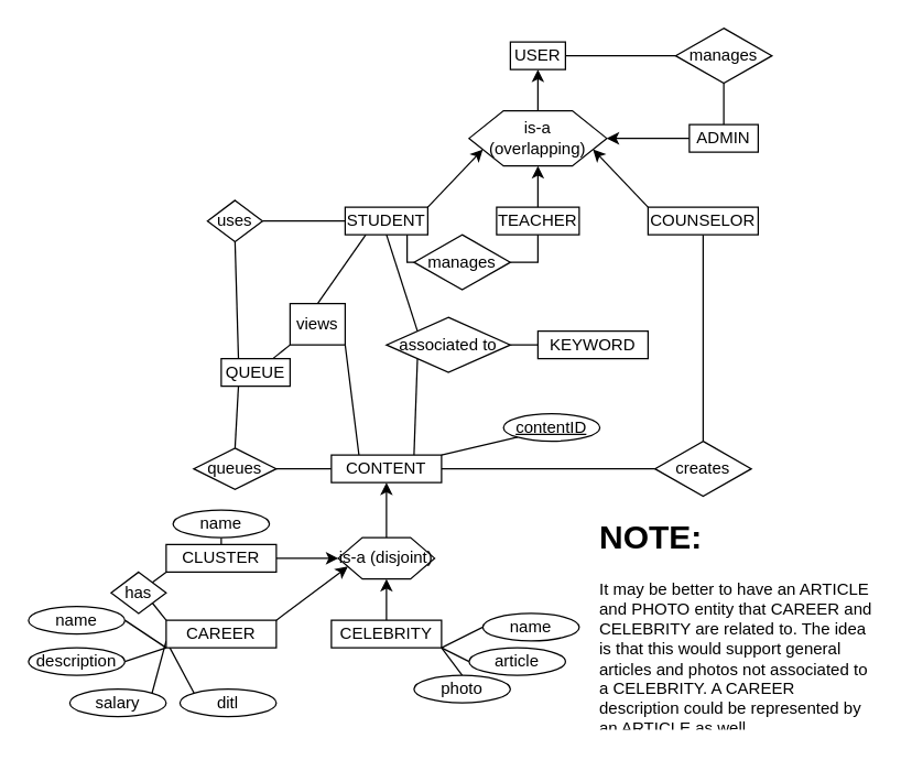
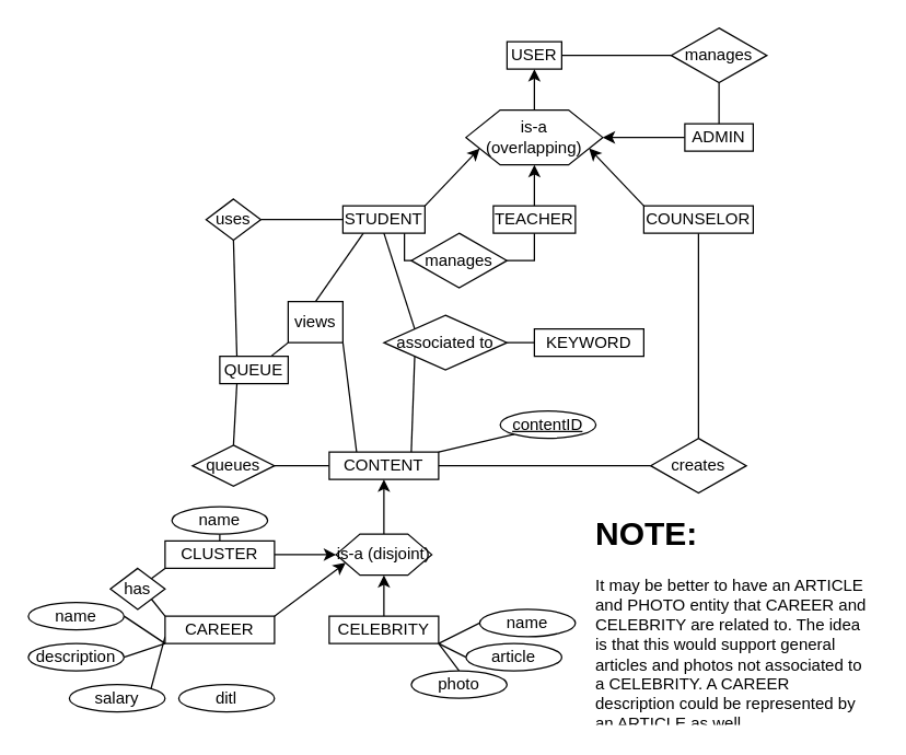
  <mxCell id="0" />
  <mxCell id="1" parent="0" />
  <mxCell id="2" value="USER" style="rounded=0;whiteSpace=wrap;html=1;" vertex="1" parent="1"><mxGeometry x="370" y="30" width="40" height="20" as="geometry" /></mxCell>
  <mxCell id="3" style="rounded=0;orthogonalLoop=1;jettySize=auto;html=1;exitX=1;exitY=0;exitDx=0;exitDy=0;entryX=0;entryY=0.75;entryDx=0;entryDy=0;" edge="1" parent="1" source="6" target="16"><mxGeometry relative="1" as="geometry" /></mxCell>
  <mxCell id="4" style="edgeStyle=none;rounded=0;orthogonalLoop=1;jettySize=auto;html=1;exitX=0;exitY=0.5;exitDx=0;exitDy=0;entryX=1;entryY=0.5;entryDx=0;entryDy=0;endArrow=none;endFill=0;" edge="1" parent="1" source="6" target="23"><mxGeometry relative="1" as="geometry" /></mxCell>
  <mxCell id="5" style="edgeStyle=none;rounded=0;orthogonalLoop=1;jettySize=auto;html=1;exitX=0.25;exitY=1;exitDx=0;exitDy=0;entryX=0.5;entryY=0;entryDx=0;entryDy=0;endArrow=none;endFill=0;" edge="1" parent="1" source="6" target="37"><mxGeometry relative="1" as="geometry" /></mxCell>
  <mxCell id="6" value="STUDENT" style="rounded=0;whiteSpace=wrap;html=1;" vertex="1" parent="1"><mxGeometry x="250" y="150" width="60" height="20" as="geometry" /></mxCell>
  <mxCell id="7" style="edgeStyle=orthogonalEdgeStyle;rounded=0;orthogonalLoop=1;jettySize=auto;html=1;exitX=0.5;exitY=0;exitDx=0;exitDy=0;entryX=0.5;entryY=1;entryDx=0;entryDy=0;" edge="1" parent="1" source="8" target="16"><mxGeometry relative="1" as="geometry" /></mxCell>
  <mxCell id="8" value="TEACHER" style="rounded=0;whiteSpace=wrap;html=1;" vertex="1" parent="1"><mxGeometry x="360" y="150" width="60" height="20" as="geometry" /></mxCell>
  <mxCell id="9" style="edgeStyle=none;rounded=0;orthogonalLoop=1;jettySize=auto;html=1;exitX=0;exitY=0.5;exitDx=0;exitDy=0;entryX=1;entryY=0.5;entryDx=0;entryDy=0;" edge="1" parent="1" source="11" target="16"><mxGeometry relative="1" as="geometry" /></mxCell>
  <mxCell id="10" style="edgeStyle=none;rounded=0;orthogonalLoop=1;jettySize=auto;html=1;exitX=0.5;exitY=0;exitDx=0;exitDy=0;entryX=0.5;entryY=1;entryDx=0;entryDy=0;endArrow=none;endFill=0;" edge="1" parent="1" source="11" target="18"><mxGeometry relative="1" as="geometry" /></mxCell>
  <mxCell id="11" value="ADMIN" style="rounded=0;whiteSpace=wrap;html=1;" vertex="1" parent="1"><mxGeometry x="500" y="90" width="50" height="20" as="geometry" /></mxCell>
  <mxCell id="12" style="edgeStyle=none;rounded=0;orthogonalLoop=1;jettySize=auto;html=1;exitX=0;exitY=0;exitDx=0;exitDy=0;entryX=1;entryY=0.75;entryDx=0;entryDy=0;" edge="1" parent="1" source="14" target="16"><mxGeometry relative="1" as="geometry" /></mxCell>
  <mxCell id="13" style="edgeStyle=none;rounded=0;orthogonalLoop=1;jettySize=auto;html=1;exitX=0.5;exitY=1;exitDx=0;exitDy=0;entryX=0.5;entryY=0;entryDx=0;entryDy=0;endArrow=none;endFill=0;" edge="1" parent="1" source="14" target="34"><mxGeometry relative="1" as="geometry" /></mxCell>
  <mxCell id="14" value="COUNSELOR" style="rounded=0;whiteSpace=wrap;html=1;" vertex="1" parent="1"><mxGeometry x="470" y="150" width="80" height="20" as="geometry" /></mxCell>
  <mxCell id="15" style="edgeStyle=none;rounded=0;orthogonalLoop=1;jettySize=auto;html=1;exitX=0.5;exitY=0;exitDx=0;exitDy=0;entryX=0.5;entryY=1;entryDx=0;entryDy=0;" edge="1" parent="1" source="16" target="2"><mxGeometry relative="1" as="geometry" /></mxCell>
  <mxCell id="16" value="is-a&lt;br&gt;(overlapping)" style="shape=hexagon;perimeter=hexagonPerimeter2;whiteSpace=wrap;html=1;" vertex="1" parent="1"><mxGeometry x="340" y="80" width="100" height="40" as="geometry" /></mxCell>
  <mxCell id="17" style="edgeStyle=none;rounded=0;orthogonalLoop=1;jettySize=auto;html=1;exitX=0;exitY=0.5;exitDx=0;exitDy=0;entryX=1;entryY=0.5;entryDx=0;entryDy=0;endArrow=none;endFill=0;" edge="1" parent="1" source="18" target="2"><mxGeometry relative="1" as="geometry" /></mxCell>
  <mxCell id="18" value="manages" style="rhombus;whiteSpace=wrap;html=1;" vertex="1" parent="1"><mxGeometry x="490" y="20" width="70" height="40" as="geometry" /></mxCell>
  <mxCell id="19" style="edgeStyle=orthogonalEdgeStyle;rounded=0;orthogonalLoop=1;jettySize=auto;html=1;exitX=1;exitY=0.5;exitDx=0;exitDy=0;entryX=0.5;entryY=1;entryDx=0;entryDy=0;endArrow=none;endFill=0;" edge="1" parent="1" source="21" target="8"><mxGeometry relative="1" as="geometry" /></mxCell>
  <mxCell id="20" style="edgeStyle=orthogonalEdgeStyle;rounded=0;orthogonalLoop=1;jettySize=auto;html=1;exitX=0;exitY=0.5;exitDx=0;exitDy=0;entryX=0.75;entryY=1;entryDx=0;entryDy=0;endArrow=none;endFill=0;" edge="1" parent="1" source="21" target="6"><mxGeometry relative="1" as="geometry" /></mxCell>
  <mxCell id="21" value="manages" style="rhombus;whiteSpace=wrap;html=1;" vertex="1" parent="1"><mxGeometry x="300" y="170" width="70" height="40" as="geometry" /></mxCell>
  <mxCell id="22" style="edgeStyle=none;rounded=0;orthogonalLoop=1;jettySize=auto;html=1;exitX=0.5;exitY=1;exitDx=0;exitDy=0;entryX=0.25;entryY=0;entryDx=0;entryDy=0;endArrow=none;endFill=0;" edge="1" parent="1" source="23" target="24"><mxGeometry relative="1" as="geometry" /></mxCell>
  <mxCell id="23" value="uses" style="rhombus;whiteSpace=wrap;html=1;" vertex="1" parent="1"><mxGeometry x="150" y="145" width="40" height="30" as="geometry" /></mxCell>
  <mxCell id="24" value="QUEUE" style="rounded=0;whiteSpace=wrap;html=1;" vertex="1" parent="1"><mxGeometry x="160" y="260" width="50" height="20" as="geometry" /></mxCell>
  <mxCell id="25" style="edgeStyle=none;rounded=0;orthogonalLoop=1;jettySize=auto;html=1;exitX=1;exitY=0.5;exitDx=0;exitDy=0;entryX=0;entryY=0.5;entryDx=0;entryDy=0;endArrow=none;endFill=0;" edge="1" parent="1" source="29" target="34"><mxGeometry relative="1" as="geometry" /></mxCell>
  <mxCell id="26" style="edgeStyle=none;rounded=0;orthogonalLoop=1;jettySize=auto;html=1;exitX=0.25;exitY=0;exitDx=0;exitDy=0;entryX=1;entryY=1;entryDx=0;entryDy=0;endArrow=none;endFill=0;" edge="1" parent="1" source="29" target="37"><mxGeometry relative="1" as="geometry" /></mxCell>
  <mxCell id="27" style="edgeStyle=none;rounded=0;orthogonalLoop=1;jettySize=auto;html=1;exitX=0;exitY=0.5;exitDx=0;exitDy=0;entryX=1;entryY=0.5;entryDx=0;entryDy=0;endArrow=none;endFill=0;" edge="1" parent="1" source="29" target="40"><mxGeometry relative="1" as="geometry" /></mxCell>
  <mxCell id="28" style="edgeStyle=none;rounded=0;orthogonalLoop=1;jettySize=auto;html=1;exitX=1;exitY=0;exitDx=0;exitDy=0;entryX=0;entryY=1;entryDx=0;entryDy=0;endArrow=none;endFill=0;" edge="1" parent="1" source="29" target="35"><mxGeometry relative="1" as="geometry" /></mxCell>
  <mxCell id="29" value="CONTENT" style="rounded=0;whiteSpace=wrap;html=1;" vertex="1" parent="1"><mxGeometry x="240" y="330" width="80" height="20" as="geometry" /></mxCell>
  <mxCell id="30" style="edgeStyle=none;rounded=0;orthogonalLoop=1;jettySize=auto;html=1;exitX=1;exitY=0.5;exitDx=0;exitDy=0;entryX=0;entryY=0.5;entryDx=0;entryDy=0;endArrow=none;endFill=0;" edge="1" parent="1" source="33" target="38"><mxGeometry relative="1" as="geometry" /></mxCell>
  <mxCell id="31" style="edgeStyle=none;rounded=0;orthogonalLoop=1;jettySize=auto;html=1;exitX=0;exitY=0;exitDx=0;exitDy=0;entryX=0.5;entryY=1;entryDx=0;entryDy=0;endArrow=none;endFill=0;" edge="1" parent="1" source="33" target="6"><mxGeometry relative="1" as="geometry" /></mxCell>
  <mxCell id="32" style="edgeStyle=none;rounded=0;orthogonalLoop=1;jettySize=auto;html=1;exitX=0;exitY=1;exitDx=0;exitDy=0;entryX=0.75;entryY=0;entryDx=0;entryDy=0;endArrow=none;endFill=0;" edge="1" parent="1" source="33" target="29"><mxGeometry relative="1" as="geometry" /></mxCell>
  <mxCell id="33" value="associated to" style="rhombus;whiteSpace=wrap;html=1;" vertex="1" parent="1"><mxGeometry x="280" y="230" width="90" height="40" as="geometry" /></mxCell>
  <mxCell id="34" value="creates" style="rhombus;whiteSpace=wrap;html=1;" vertex="1" parent="1"><mxGeometry x="475" y="320" width="70" height="40" as="geometry" /></mxCell>
  <mxCell id="35" value="&lt;u&gt;contentID&lt;/u&gt;" style="ellipse;whiteSpace=wrap;html=1;" vertex="1" parent="1"><mxGeometry x="365" y="300" width="70" height="20" as="geometry" /></mxCell>
  <mxCell id="36" style="edgeStyle=none;rounded=0;orthogonalLoop=1;jettySize=auto;html=1;exitX=0;exitY=1;exitDx=0;exitDy=0;entryX=0.75;entryY=0;entryDx=0;entryDy=0;endArrow=none;endFill=0;" edge="1" parent="1" source="37" target="24"><mxGeometry relative="1" as="geometry" /></mxCell>
  <mxCell id="37" value="views" style="whiteSpace=wrap;html=1;rounded=0;" vertex="1" parent="1"><mxGeometry x="210" y="220" width="40" height="30" as="geometry" /></mxCell>
  <mxCell id="38" value="KEYWORD" style="rounded=0;whiteSpace=wrap;html=1;" vertex="1" parent="1"><mxGeometry x="390" y="240" width="80" height="20" as="geometry" /></mxCell>
  <mxCell id="39" style="edgeStyle=none;rounded=0;orthogonalLoop=1;jettySize=auto;html=1;exitX=0.5;exitY=0;exitDx=0;exitDy=0;entryX=0.25;entryY=1;entryDx=0;entryDy=0;endArrow=none;endFill=0;" edge="1" parent="1" source="40" target="24"><mxGeometry relative="1" as="geometry" /></mxCell>
  <mxCell id="40" value="queues" style="rhombus;whiteSpace=wrap;html=1;" vertex="1" parent="1"><mxGeometry x="140" y="325" width="60" height="30" as="geometry" /></mxCell>
  <mxCell id="41" style="edgeStyle=none;rounded=0;orthogonalLoop=1;jettySize=auto;html=1;exitX=0.5;exitY=0;exitDx=0;exitDy=0;entryX=0.5;entryY=1;entryDx=0;entryDy=0;endArrow=classic;endFill=1;" edge="1" parent="1" source="42" target="29"><mxGeometry relative="1" as="geometry" /></mxCell>
  <mxCell id="42" value="is-a (disjoint)" style="shape=hexagon;perimeter=hexagonPerimeter2;whiteSpace=wrap;html=1;" vertex="1" parent="1"><mxGeometry x="245" y="390" width="70" height="30" as="geometry" /></mxCell>
  <mxCell id="43" style="edgeStyle=none;rounded=0;orthogonalLoop=1;jettySize=auto;html=1;exitX=1;exitY=0.5;exitDx=0;exitDy=0;entryX=0;entryY=0.5;entryDx=0;entryDy=0;endArrow=classic;endFill=1;" edge="1" parent="1" source="46" target="42"><mxGeometry relative="1" as="geometry" /></mxCell>
  <mxCell id="44" style="edgeStyle=none;rounded=0;orthogonalLoop=1;jettySize=auto;html=1;exitX=0.5;exitY=0;exitDx=0;exitDy=0;entryX=0.5;entryY=1;entryDx=0;entryDy=0;endArrow=none;endFill=0;" edge="1" parent="1" source="46" target="59"><mxGeometry relative="1" as="geometry" /></mxCell>
  <mxCell id="45" style="edgeStyle=none;rounded=0;orthogonalLoop=1;jettySize=auto;html=1;exitX=0;exitY=1;exitDx=0;exitDy=0;entryX=1;entryY=0;entryDx=0;entryDy=0;endArrow=none;endFill=0;" edge="1" parent="1" source="46" target="61"><mxGeometry relative="1" as="geometry" /></mxCell>
  <mxCell id="46" value="CLUSTER" style="rounded=0;whiteSpace=wrap;html=1;" vertex="1" parent="1"><mxGeometry x="120" y="395" width="80" height="20" as="geometry" /></mxCell>
  <mxCell id="47" style="edgeStyle=none;rounded=0;orthogonalLoop=1;jettySize=auto;html=1;exitX=1;exitY=0;exitDx=0;exitDy=0;entryX=0;entryY=0.75;entryDx=0;entryDy=0;endArrow=classic;endFill=1;" edge="1" parent="1" source="53" target="42"><mxGeometry relative="1" as="geometry" /></mxCell>
  <mxCell id="48" style="edgeStyle=none;rounded=0;orthogonalLoop=1;jettySize=auto;html=1;exitX=0;exitY=0;exitDx=0;exitDy=0;entryX=1;entryY=1;entryDx=0;entryDy=0;endArrow=none;endFill=0;" edge="1" parent="1" source="53" target="61"><mxGeometry relative="1" as="geometry" /></mxCell>
  <mxCell id="49" style="edgeStyle=none;rounded=0;orthogonalLoop=1;jettySize=auto;html=1;exitX=0;exitY=1;exitDx=0;exitDy=0;entryX=1;entryY=0.5;entryDx=0;entryDy=0;endArrow=none;endFill=0;" edge="1" parent="1" source="53" target="60"><mxGeometry relative="1" as="geometry" /></mxCell>
  <mxCell id="50" style="edgeStyle=none;rounded=0;orthogonalLoop=1;jettySize=auto;html=1;exitX=0;exitY=1;exitDx=0;exitDy=0;entryX=1;entryY=0.5;entryDx=0;entryDy=0;endArrow=none;endFill=0;" edge="1" parent="1" source="53" target="62"><mxGeometry relative="1" as="geometry" /></mxCell>
  <mxCell id="51" style="edgeStyle=none;rounded=0;orthogonalLoop=1;jettySize=auto;html=1;exitX=0;exitY=0.75;exitDx=0;exitDy=0;entryX=1;entryY=0;entryDx=0;entryDy=0;endArrow=none;endFill=0;" edge="1" parent="1" source="53" target="63"><mxGeometry relative="1" as="geometry" /></mxCell>
- <mxCell id="52" style="edgeStyle=none;rounded=0;orthogonalLoop=1;jettySize=auto;html=1;exitX=0;exitY=0.75;exitDx=0;exitDy=0;entryX=0;entryY=0;entryDx=0;entryDy=0;endArrow=none;endFill=0;" edge="1" parent="1" source="53" target="64"><mxGeometry relative="1" as="geometry" /></mxCell>
  <mxCell id="53" value="CAREER" style="rounded=0;whiteSpace=wrap;html=1;" vertex="1" parent="1"><mxGeometry x="120" y="450" width="80" height="20" as="geometry" /></mxCell>
  <mxCell id="54" style="edgeStyle=none;rounded=0;orthogonalLoop=1;jettySize=auto;html=1;exitX=0.5;exitY=0;exitDx=0;exitDy=0;entryX=0.5;entryY=1;entryDx=0;entryDy=0;endArrow=classic;endFill=1;" edge="1" parent="1" source="58" target="42"><mxGeometry relative="1" as="geometry" /></mxCell>
  <mxCell id="55" style="edgeStyle=none;rounded=0;orthogonalLoop=1;jettySize=auto;html=1;exitX=1;exitY=1;exitDx=0;exitDy=0;entryX=0;entryY=0.5;entryDx=0;entryDy=0;endArrow=none;endFill=0;" edge="1" parent="1" source="58" target="65"><mxGeometry relative="1" as="geometry" /></mxCell>
  <mxCell id="56" style="edgeStyle=none;rounded=0;orthogonalLoop=1;jettySize=auto;html=1;exitX=1;exitY=1;exitDx=0;exitDy=0;entryX=0;entryY=0.5;entryDx=0;entryDy=0;endArrow=none;endFill=0;" edge="1" parent="1" source="58" target="66"><mxGeometry relative="1" as="geometry" /></mxCell>
  <mxCell id="57" style="edgeStyle=none;rounded=0;orthogonalLoop=1;jettySize=auto;html=1;exitX=1;exitY=1;exitDx=0;exitDy=0;entryX=0.5;entryY=0;entryDx=0;entryDy=0;endArrow=none;endFill=0;" edge="1" parent="1" source="58" target="67"><mxGeometry relative="1" as="geometry" /></mxCell>
  <mxCell id="58" value="CELEBRITY" style="rounded=0;whiteSpace=wrap;html=1;" vertex="1" parent="1"><mxGeometry x="240" y="450" width="80" height="20" as="geometry" /></mxCell>
  <mxCell id="59" value="name" style="ellipse;whiteSpace=wrap;html=1;" vertex="1" parent="1"><mxGeometry x="125" y="370" width="70" height="20" as="geometry" /></mxCell>
  <mxCell id="60" value="name" style="ellipse;whiteSpace=wrap;html=1;" vertex="1" parent="1"><mxGeometry x="20" y="440" width="70" height="20" as="geometry" /></mxCell>
  <mxCell id="61" value="has" style="rhombus;whiteSpace=wrap;html=1;" vertex="1" parent="1"><mxGeometry x="80" y="415" width="40" height="30" as="geometry" /></mxCell>
  <mxCell id="62" value="description" style="ellipse;whiteSpace=wrap;html=1;" vertex="1" parent="1"><mxGeometry x="20" y="470" width="70" height="20" as="geometry" /></mxCell>
  <mxCell id="63" value="salary" style="ellipse;whiteSpace=wrap;html=1;" vertex="1" parent="1"><mxGeometry x="50" y="500" width="70" height="20" as="geometry" /></mxCell>
  <mxCell id="64" value="ditl" style="ellipse;whiteSpace=wrap;html=1;" vertex="1" parent="1"><mxGeometry x="130" y="500" width="70" height="20" as="geometry" /></mxCell>
  <mxCell id="65" value="name" style="ellipse;whiteSpace=wrap;html=1;" vertex="1" parent="1"><mxGeometry x="350" y="445" width="70" height="20" as="geometry" /></mxCell>
  <mxCell id="66" value="article" style="ellipse;whiteSpace=wrap;html=1;" vertex="1" parent="1"><mxGeometry x="340" y="470" width="70" height="20" as="geometry" /></mxCell>
  <mxCell id="67" value="photo" style="ellipse;whiteSpace=wrap;html=1;" vertex="1" parent="1"><mxGeometry x="300" y="490" width="70" height="20" as="geometry" /></mxCell>
  <mxCell id="68" value="&lt;h1&gt;NOTE:&lt;/h1&gt;&lt;p&gt;It may be better to have an ARTICLE and PHOTO entity that CAREER and CELEBRITY are related to. The idea is that this would support general articles and photos not associated to a CELEBRITY. A CAREER description could be represented by an ARTICLE as well.&lt;/p&gt;" style="text;html=1;strokeColor=none;fillColor=none;spacing=5;spacingTop=-20;whiteSpace=wrap;overflow=hidden;rounded=0;" vertex="1" parent="1"><mxGeometry x="430" y="370" width="210" height="160" as="geometry" /></mxCell>
